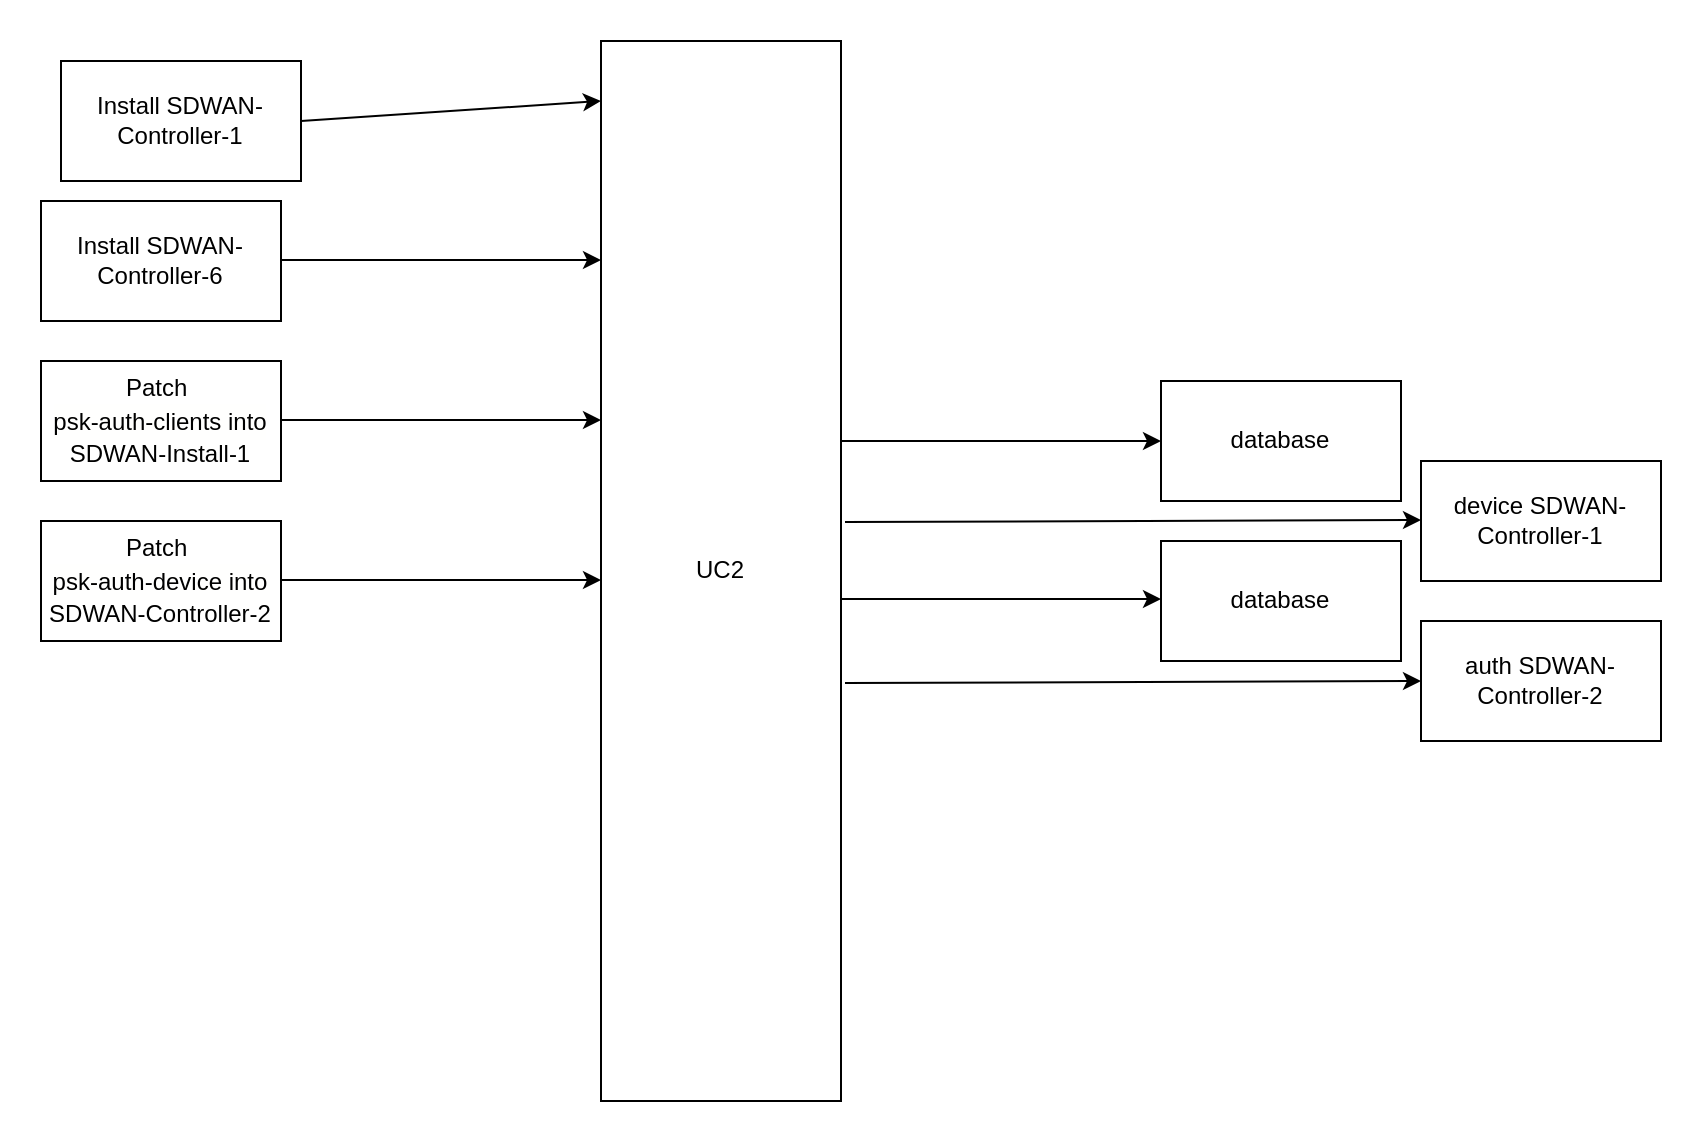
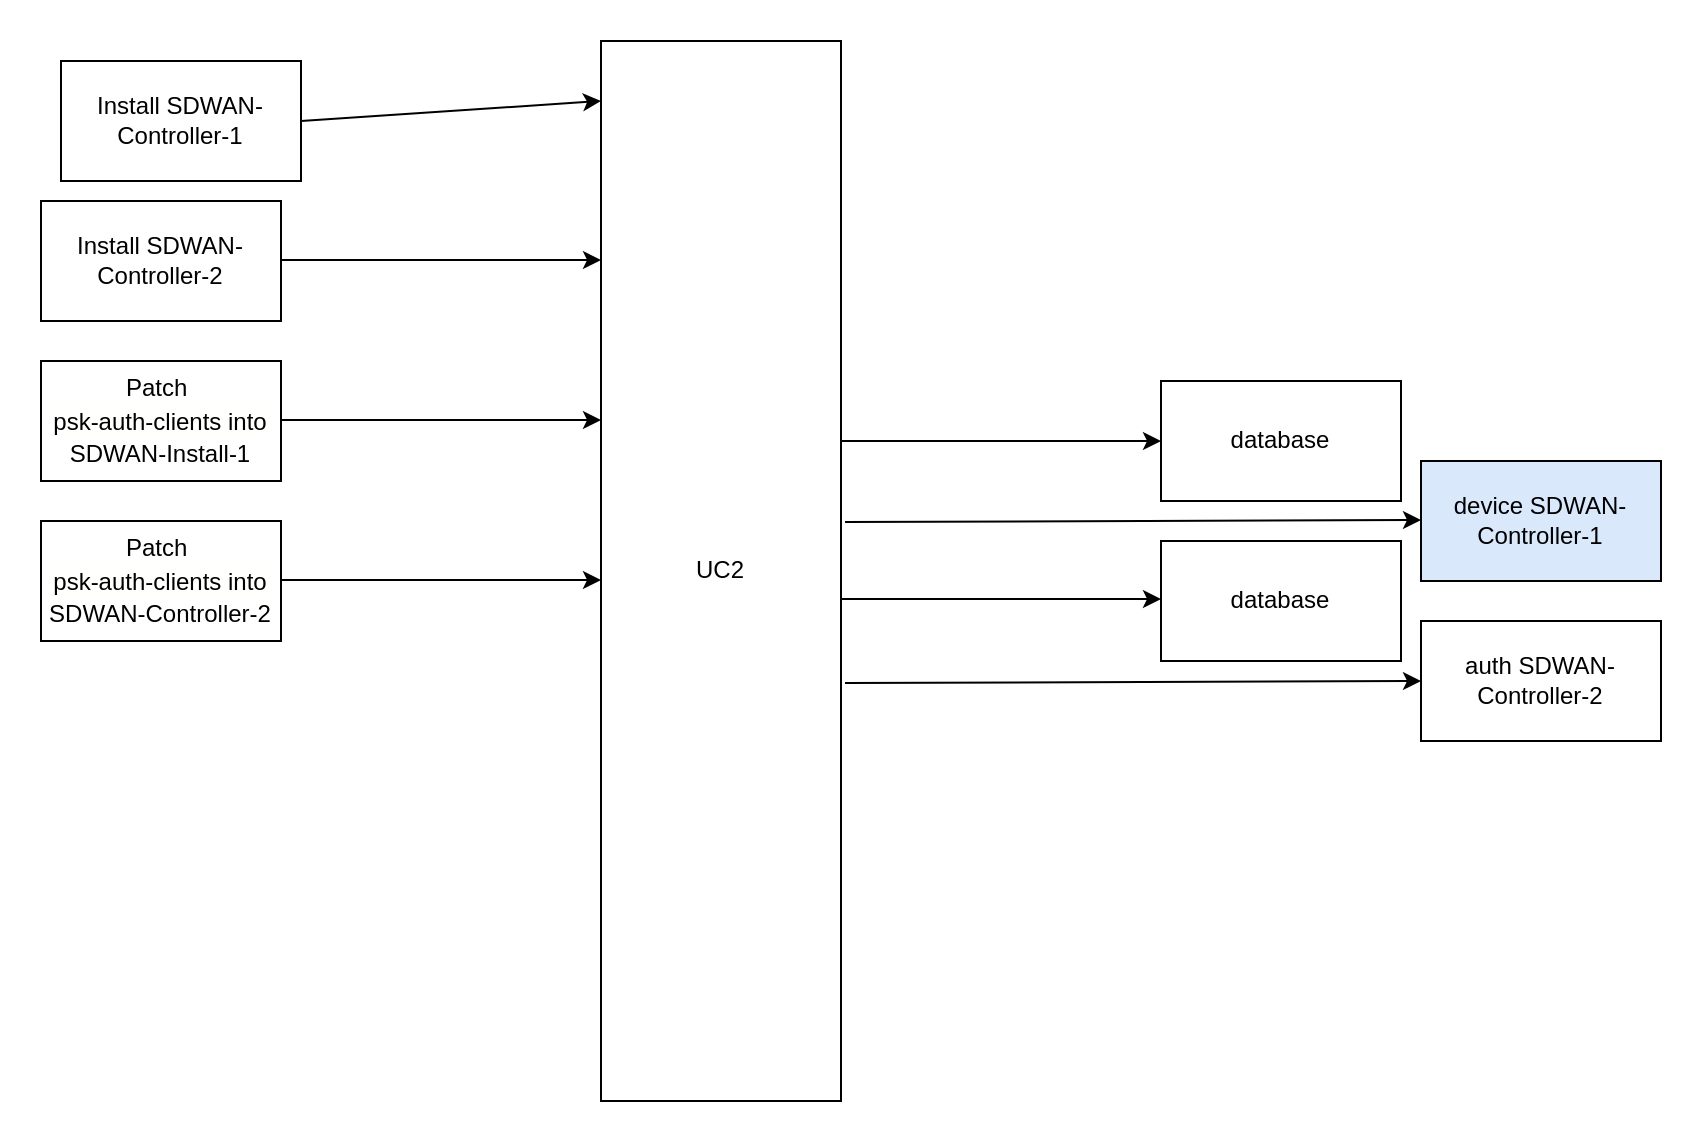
  <mxCell id="0" />
  <mxCell id="1" parent="0" />
  <mxCell id="2" value="UC2" style="rounded=0;whiteSpace=wrap;html=1;" vertex="1" parent="1"><mxGeometry x="300" y="20" width="120" height="530" as="geometry" /></mxCell>
  <mxCell id="3" value="Install SDWAN-Controller-1" style="rounded=0;whiteSpace=wrap;html=1;" vertex="1" parent="1"><mxGeometry x="30" y="30" width="120" height="60" as="geometry" /></mxCell>
  <mxCell id="4" value="" style="endArrow=classic;html=1;rounded=0;exitX=1;exitY=0.5;exitDx=0;exitDy=0;" edge="1" parent="1" source="3"><mxGeometry width="50" height="50" relative="1" as="geometry"><mxPoint x="150" y="50" as="sourcePoint" /><mxPoint x="300" y="50" as="targetPoint" /></mxGeometry></mxCell>
- <mxCell id="5" value="Install SDWAN-Controller-6" style="rounded=0;whiteSpace=wrap;html=1;" vertex="1" parent="1"><mxGeometry x="20" y="100" width="120" height="60" as="geometry" /></mxCell>
+ <mxCell id="5" value="Install SDWAN-Controller-2" style="rounded=0;whiteSpace=wrap;html=1;" vertex="1" parent="1"><mxGeometry x="20" y="100" width="120" height="60" as="geometry" /></mxCell>
  <mxCell id="6" value="" style="endArrow=classic;html=1;rounded=0;exitX=1;exitY=0.5;exitDx=0;exitDy=0;" edge="1" parent="1"><mxGeometry width="50" height="50" relative="1" as="geometry"><mxPoint x="140" y="129.5" as="sourcePoint" /><mxPoint x="300" y="129.5" as="targetPoint" /></mxGeometry></mxCell>
  <mxCell id="7" value="Patch&amp;nbsp;&lt;div style=&quot;color: rgb(0, 0, 0); background-color: rgb(255, 255, 254); font-weight: normal; font-size: 12px; line-height: 18px;&quot;&gt;&lt;div&gt;psk-auth-clients into&lt;br&gt;&lt;/div&gt;&lt;/div&gt; SDWAN-Install-1" style="rounded=0;whiteSpace=wrap;html=1;" vertex="1" parent="1"><mxGeometry x="20" y="180" width="120" height="60" as="geometry" /></mxCell>
- <mxCell id="8" value="Patch&amp;nbsp;&lt;div style=&quot;color: rgb(0, 0, 0); background-color: rgb(255, 255, 254); font-weight: normal; font-size: 12px; line-height: 18px;&quot;&gt;&lt;div&gt;psk-auth-device into&lt;br&gt;&lt;/div&gt;&lt;/div&gt; SDWAN-Controller-2" style="rounded=0;whiteSpace=wrap;html=1;" vertex="1" parent="1"><mxGeometry x="20" y="260" width="120" height="60" as="geometry" /></mxCell>
+ <mxCell id="8" value="Patch&amp;nbsp;&lt;div style=&quot;color: rgb(0, 0, 0); background-color: rgb(255, 255, 254); font-weight: normal; font-size: 12px; line-height: 18px;&quot;&gt;&lt;div&gt;psk-auth-clients into&lt;br&gt;&lt;/div&gt;&lt;/div&gt; SDWAN-Controller-2" style="rounded=0;whiteSpace=wrap;html=1;" vertex="1" parent="1"><mxGeometry x="20" y="260" width="120" height="60" as="geometry" /></mxCell>
  <mxCell id="9" value="" style="endArrow=classic;html=1;rounded=0;exitX=1;exitY=0.5;exitDx=0;exitDy=0;" edge="1" parent="1"><mxGeometry width="50" height="50" relative="1" as="geometry"><mxPoint x="140" y="209.5" as="sourcePoint" /><mxPoint x="300" y="209.5" as="targetPoint" /></mxGeometry></mxCell>
  <mxCell id="10" value="" style="endArrow=classic;html=1;rounded=0;exitX=1;exitY=0.5;exitDx=0;exitDy=0;" edge="1" parent="1"><mxGeometry width="50" height="50" relative="1" as="geometry"><mxPoint x="140" y="289.5" as="sourcePoint" /><mxPoint x="300" y="289.5" as="targetPoint" /></mxGeometry></mxCell>
  <mxCell id="11" value="" style="endArrow=classic;html=1;rounded=0;exitX=1;exitY=0.5;exitDx=0;exitDy=0;" edge="1" parent="1"><mxGeometry width="50" height="50" relative="1" as="geometry"><mxPoint x="420" y="220" as="sourcePoint" /><mxPoint x="580" y="220" as="targetPoint" /></mxGeometry></mxCell>
  <mxCell id="12" value="database" style="rounded=0;whiteSpace=wrap;html=1;" vertex="1" parent="1"><mxGeometry x="580" y="190" width="120" height="60" as="geometry" /></mxCell>
- <mxCell id="13" value="device SDWAN-Controller-1" style="rounded=0;whiteSpace=wrap;html=1;" vertex="1" parent="1"><mxGeometry x="710" y="230" width="120" height="60" as="geometry" /></mxCell>
+ <mxCell id="13" value="device SDWAN-Controller-1" style="rounded=0;whiteSpace=wrap;html=1;fillColor=#dae8fc;" vertex="1" parent="1"><mxGeometry x="710" y="230" width="120" height="60" as="geometry" /></mxCell>
  <mxCell id="14" value="database" style="rounded=0;whiteSpace=wrap;html=1;" vertex="1" parent="1"><mxGeometry x="580" y="270" width="120" height="60" as="geometry" /></mxCell>
  <mxCell id="15" value="auth SDWAN-Controller-2" style="rounded=0;whiteSpace=wrap;html=1;" vertex="1" parent="1"><mxGeometry x="710" y="310" width="120" height="60" as="geometry" /></mxCell>
  <mxCell id="16" value="" style="endArrow=classic;html=1;rounded=0;exitX=1;exitY=0.5;exitDx=0;exitDy=0;" edge="1" parent="1"><mxGeometry width="50" height="50" relative="1" as="geometry"><mxPoint x="420" y="299" as="sourcePoint" /><mxPoint x="580" y="299" as="targetPoint" /></mxGeometry></mxCell>
  <mxCell id="17" value="" style="endArrow=classic;html=1;rounded=0;exitX=1;exitY=0.5;exitDx=0;exitDy=0;entryX=-0.017;entryY=0.65;entryDx=0;entryDy=0;entryPerimeter=0;" edge="1" parent="1"><mxGeometry width="50" height="50" relative="1" as="geometry"><mxPoint x="422" y="341" as="sourcePoint" /><mxPoint x="710" y="340" as="targetPoint" /></mxGeometry></mxCell>
  <mxCell id="18" value="" style="endArrow=classic;html=1;rounded=0;exitX=1;exitY=0.5;exitDx=0;exitDy=0;entryX=-0.017;entryY=0.65;entryDx=0;entryDy=0;entryPerimeter=0;" edge="1" parent="1"><mxGeometry width="50" height="50" relative="1" as="geometry"><mxPoint x="422" y="260.5" as="sourcePoint" /><mxPoint x="710" y="259.5" as="targetPoint" /></mxGeometry></mxCell>
